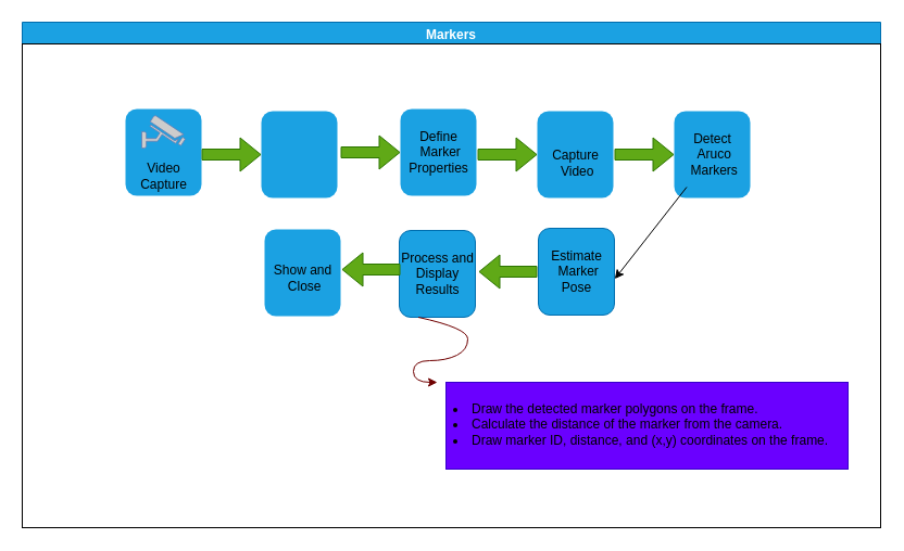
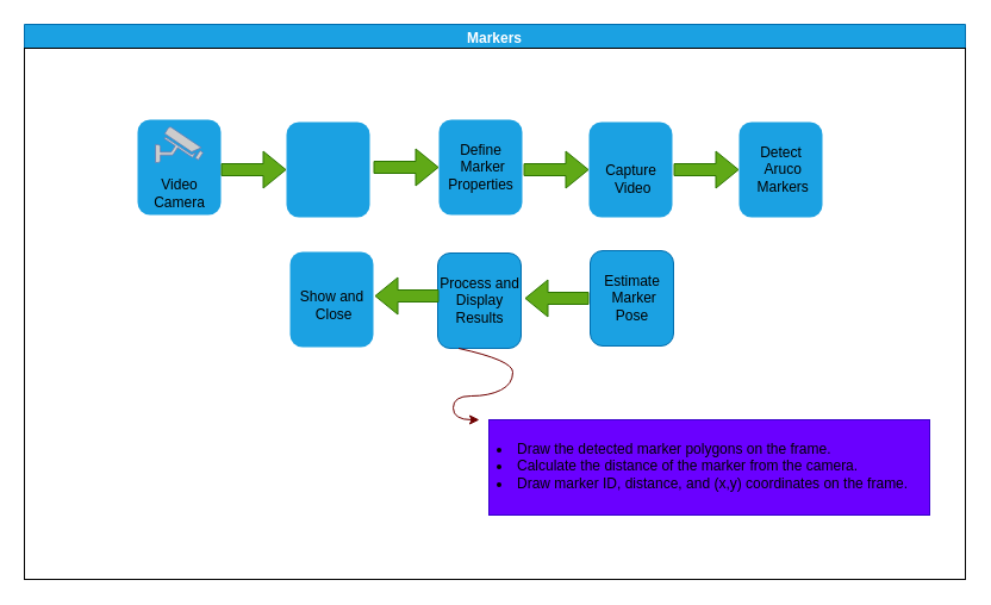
  <mxCell id="0" />
  <mxCell id="1" parent="0" />
  <mxCell id="2" value="Markers" style="swimlane;whiteSpace=wrap;html=1;strokeColor=#006EAF;fillColor=#1ba1e2;fontColor=#ffffff;rounded=0;" parent="1" vertex="1"><mxGeometry y="20" width="790" height="466" as="geometry" x="20" /></mxCell>
  <mxCell id="3" value="" style="rounded=0;whiteSpace=wrap;html=1;movable=0;resizable=0;rotatable=0;deletable=0;editable=0;connectable=0;" parent="2" vertex="1"><mxGeometry y="20" width="790" height="446" as="geometry" /></mxCell>
  <mxCell id="4" value="" style="rounded=1;whiteSpace=wrap;html=1;movable=1;resizable=1;rotatable=1;deletable=1;editable=1;connectable=1;fillColor=#1ba1e2;fontColor=#ffffff;strokeColor=none;gradientColor=none;" parent="1" vertex="1"><mxGeometry x="115" y="100" width="70" height="80" as="geometry" /></mxCell>
  <mxCell id="5" value="" style="fontColor=#0066CC;verticalAlign=top;verticalLabelPosition=bottom;labelPosition=center;align=center;html=1;outlineConnect=0;fillColor=#CCCCCC;strokeColor=#6881B3;gradientColor=none;gradientDirection=north;strokeWidth=2;shape=mxgraph.networks.security_camera;movable=1;resizable=1;rotatable=1;deletable=1;editable=1;connectable=1;" parent="1" vertex="1"><mxGeometry x="130" y="106" width="40" height="30" as="geometry" /></mxCell>
- <mxCell id="6" value="Video&lt;br&gt;Capture&lt;br&gt;" style="text;html=1;align=center;verticalAlign=middle;resizable=1;points=[];autosize=1;strokeColor=none;fillColor=none;movable=1;rotatable=1;deletable=1;editable=1;connectable=1;" parent="1" vertex="1"><mxGeometry x="115" y="142" width="70" height="40" as="geometry" /></mxCell>
+ <mxCell id="6" value="Video&lt;br&gt;Camera&lt;br&gt;" style="text;html=1;align=center;verticalAlign=middle;resizable=1;points=[];autosize=1;strokeColor=none;fillColor=none;movable=1;rotatable=1;deletable=1;editable=1;connectable=1;" parent="1" vertex="1"><mxGeometry x="115" y="142" width="70" height="40" as="geometry" /></mxCell>
  <mxCell id="7" value="" style="shape=flexArrow;endArrow=classic;html=1;fillColor=#60a917;strokeColor=#2D7600;" parent="1" edge="1"><mxGeometry width="50" height="50" relative="1" as="geometry"><mxPoint x="185" y="142" as="sourcePoint" /><mxPoint x="240" y="142" as="targetPoint" /></mxGeometry></mxCell>
  <mxCell id="8" value="" style="rounded=1;whiteSpace=wrap;html=1;movable=1;resizable=1;rotatable=1;deletable=1;editable=1;connectable=1;fillColor=#1ba1e2;fontColor=#ffffff;strokeColor=none;gradientColor=none;" parent="1" vertex="1"><mxGeometry x="240" y="102" width="70" height="80" as="geometry" /></mxCell>
  <mxCell id="9" value="" style="shape=flexArrow;endArrow=classic;html=1;fillColor=#60a917;strokeColor=#2D7600;" parent="1" edge="1"><mxGeometry width="50" height="50" relative="1" as="geometry"><mxPoint x="313" y="140" as="sourcePoint" /><mxPoint x="368" y="140" as="targetPoint" /></mxGeometry></mxCell>
  <mxCell id="10" value="" style="rounded=1;whiteSpace=wrap;html=1;movable=1;resizable=1;rotatable=1;deletable=1;editable=1;connectable=1;fillColor=#1ba1e2;fontColor=#ffffff;strokeColor=none;gradientColor=none;" parent="1" vertex="1"><mxGeometry x="368" y="100" width="70" height="80" as="geometry" /></mxCell>
  <mxCell id="11" value="Define&lt;br&gt;&amp;nbsp;Marker &lt;br&gt;Properties" style="text;html=1;align=center;verticalAlign=middle;resizable=1;points=[];autosize=1;strokeColor=none;fillColor=none;movable=1;rotatable=1;deletable=1;editable=1;connectable=1;" parent="1" vertex="1"><mxGeometry x="363" y="110" width="80" height="60" as="geometry" /></mxCell>
  <mxCell id="12" value="" style="shape=flexArrow;endArrow=classic;html=1;fillColor=#60a917;strokeColor=#2D7600;" parent="1" edge="1"><mxGeometry width="50" height="50" relative="1" as="geometry"><mxPoint x="439" y="142" as="sourcePoint" /><mxPoint x="494" y="142" as="targetPoint" /></mxGeometry></mxCell>
  <mxCell id="13" value="" style="rounded=1;whiteSpace=wrap;html=1;movable=1;resizable=1;rotatable=1;deletable=1;editable=1;connectable=1;fillColor=#1ba1e2;fontColor=#ffffff;strokeColor=none;gradientColor=none;" parent="1" vertex="1"><mxGeometry x="494" y="102" width="70" height="80" as="geometry" /></mxCell>
  <mxCell id="14" value="Capture&lt;br&gt;&amp;nbsp;Video" style="text;html=1;align=center;verticalAlign=middle;resizable=1;points=[];autosize=1;strokeColor=none;fillColor=none;movable=1;rotatable=1;deletable=1;editable=1;connectable=1;" parent="1" vertex="1"><mxGeometry x="494" y="130" width="70" height="40" as="geometry" /></mxCell>
  <mxCell id="15" value="" style="shape=flexArrow;endArrow=classic;html=1;fillColor=#60a917;strokeColor=#2D7600;" parent="1" edge="1"><mxGeometry width="50" height="50" relative="1" as="geometry"><mxPoint x="565" y="142" as="sourcePoint" /><mxPoint x="620" y="142" as="targetPoint" /></mxGeometry></mxCell>
  <mxCell id="16" value="" style="rounded=1;whiteSpace=wrap;html=1;movable=1;resizable=1;rotatable=1;deletable=1;editable=1;connectable=1;fillColor=#1ba1e2;fontColor=#ffffff;strokeColor=none;gradientColor=none;" parent="1" vertex="1"><mxGeometry x="620" y="102" width="70" height="80" as="geometry" /></mxCell>
- <mxCell id="17" style="edgeStyle=none;html=1;entryX=1.005;entryY=0.611;entryDx=0;entryDy=0;entryPerimeter=0;" edge="1" parent="1" source="18" target="23"><mxGeometry relative="1" as="geometry" /></mxCell>
  <mxCell id="18" value="Detect&lt;br&gt;&amp;nbsp;Aruco&lt;br&gt;&amp;nbsp;Markers" style="text;html=1;align=center;verticalAlign=middle;resizable=1;points=[];autosize=1;strokeColor=none;fillColor=none;movable=1;rotatable=1;deletable=1;editable=1;connectable=1;" parent="1" vertex="1"><mxGeometry x="620" y="112" width="70" height="60" as="geometry" /></mxCell>
  <mxCell id="19" value="" style="rounded=1;whiteSpace=wrap;html=1;movable=1;resizable=1;rotatable=1;deletable=1;editable=1;connectable=1;fillColor=#1ba1e2;fontColor=#ffffff;strokeColor=#006EAF;" parent="1" vertex="1"><mxGeometry x="367" y="212" width="70" height="80" as="geometry" /></mxCell>
  <mxCell id="20" value="Process and &lt;br&gt;Display &lt;br&gt;Results" style="text;html=1;align=center;verticalAlign=middle;resizable=1;points=[];autosize=1;movable=1;rotatable=1;deletable=1;editable=1;connectable=1;" parent="1" vertex="1"><mxGeometry x="357" y="222" width="90" height="60" as="geometry" /></mxCell>
  <mxCell id="21" value="" style="shape=flexArrow;endArrow=classic;html=1;fillColor=#60a917;strokeColor=#2D7600;" parent="1" edge="1"><mxGeometry width="50" height="50" relative="1" as="geometry"><mxPoint x="494" y="250" as="sourcePoint" /><mxPoint x="440" y="250" as="targetPoint" /></mxGeometry></mxCell>
  <mxCell id="22" value="" style="rounded=1;whiteSpace=wrap;html=1;movable=1;resizable=1;rotatable=1;deletable=1;editable=1;connectable=1;fillColor=#1ba1e2;fontColor=#ffffff;strokeColor=#006EAF;" parent="1" vertex="1"><mxGeometry x="495" y="210" width="70" height="80" as="geometry" /></mxCell>
  <mxCell id="23" value="Estimate&lt;br&gt;&amp;nbsp;Marker &lt;br&gt;Pose" style="text;html=1;align=center;verticalAlign=middle;resizable=1;points=[];autosize=1;movable=1;rotatable=1;deletable=1;editable=1;connectable=1;" parent="1" vertex="1"><mxGeometry x="495" y="220" width="70" height="60" as="geometry" /></mxCell>
  <mxCell id="24" value="" style="curved=1;endArrow=classic;html=1;exitX=0.25;exitY=1;exitDx=0;exitDy=0;fillColor=#a20025;strokeColor=#6F0000;" parent="1" source="19" edge="1"><mxGeometry width="50" height="50" relative="1" as="geometry"><mxPoint x="380" y="382" as="sourcePoint" /><mxPoint x="402" y="352" as="targetPoint" /><Array as="points"><mxPoint x="430" y="302" /><mxPoint x="430" y="322" /><mxPoint x="410" y="332" /><mxPoint x="380" y="332" /><mxPoint x="380" y="352" /></Array></mxGeometry></mxCell>
  <mxCell id="25" value="" style="rounded=0;whiteSpace=wrap;html=1;fillColor=#6a00ff;fontColor=#ffffff;strokeColor=#3700CC;" parent="1" vertex="1"><mxGeometry x="410" y="352" width="370" height="80" as="geometry" /></mxCell>
  <mxCell id="26" value="&lt;li data-sourcepos=&quot;11:5-11:53&quot;&gt;Draw the detected marker polygons on the frame.&lt;/li&gt;&lt;li data-sourcepos=&quot;12:5-12:70&quot;&gt;Calculate the distance of the marker from the camera.&lt;/li&gt;&lt;li data-sourcepos=&quot;13:5-13:78&quot;&gt;Draw marker ID, distance, and (x,y) coordinates on the frame.&amp;nbsp;&lt;/li&gt;" style="text;html=1;strokeColor=none;fillColor=none;align=left;verticalAlign=middle;whiteSpace=wrap;rounded=0;" parent="1" vertex="1"><mxGeometry x="415" y="359.5" width="368" height="63" as="geometry" /></mxCell>
  <mxCell id="27" value="" style="rounded=1;whiteSpace=wrap;html=1;movable=1;resizable=1;rotatable=1;deletable=1;editable=1;connectable=1;fillColor=#1ba1e2;fontColor=#ffffff;strokeColor=none;gradientColor=none;" parent="1" vertex="1"><mxGeometry x="243" y="211" width="70" height="80" as="geometry" /></mxCell>
  <mxCell id="28" value="Show and&lt;br&gt;&amp;nbsp;Close" style="text;html=1;align=center;verticalAlign=middle;resizable=1;points=[];autosize=1;strokeColor=none;fillColor=none;movable=1;rotatable=1;deletable=1;editable=1;connectable=1;" parent="1" vertex="1"><mxGeometry x="238" y="236" width="80" height="40" as="geometry" /></mxCell>
  <mxCell id="29" value="" style="shape=flexArrow;endArrow=classic;html=1;fillColor=#60a917;strokeColor=#2D7600;" parent="1" edge="1"><mxGeometry width="50" height="50" relative="1" as="geometry"><mxPoint x="368" y="248" as="sourcePoint" /><mxPoint x="314" y="248" as="targetPoint" /></mxGeometry></mxCell>
